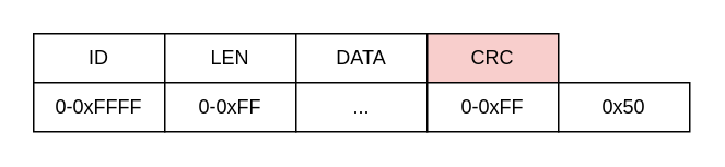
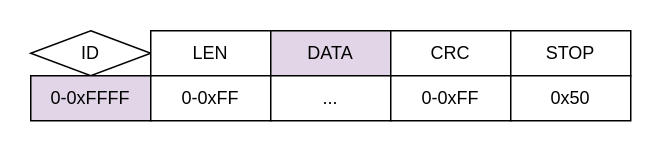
  <mxCell id="0" />
  <mxCell id="1" parent="0" />
- <mxCell id="2" value="ID" style="rounded=0;whiteSpace=wrap;html=1;" vertex="1" parent="1"><mxGeometry x="20" y="20" width="80" height="30" as="geometry" /></mxCell>
+ <mxCell id="2" value="ID" style="rhombus;whiteSpace=wrap;html=1;" vertex="1" parent="1"><mxGeometry x="20" y="20" width="80" height="30" as="geometry" /></mxCell>
  <mxCell id="3" value="LEN" style="rounded=0;whiteSpace=wrap;html=1;" vertex="1" parent="1"><mxGeometry x="100" y="20" width="80" height="30" as="geometry" /></mxCell>
- <mxCell id="4" value="DATA" style="rounded=0;whiteSpace=wrap;html=1;" vertex="1" parent="1"><mxGeometry x="180" y="20" width="80" height="30" as="geometry" /></mxCell>
- <mxCell id="5" value="CRC" style="rounded=0;whiteSpace=wrap;html=1;fillColor=#f8cecc;" vertex="1" parent="1"><mxGeometry x="260" y="20" width="80" height="30" as="geometry" /></mxCell>
- <mxCell id="7" value="0-0xFFFF" style="rounded=0;whiteSpace=wrap;html=1;" vertex="1" parent="1"><mxGeometry x="20" y="50" width="80" height="30" as="geometry" /></mxCell>
+ <mxCell id="4" value="DATA" style="rounded=0;whiteSpace=wrap;html=1;fillColor=#e1d5e7;" vertex="1" parent="1"><mxGeometry x="180" y="20" width="80" height="30" as="geometry" /></mxCell>
+ <mxCell id="5" value="CRC" style="rounded=0;whiteSpace=wrap;html=1;" vertex="1" parent="1"><mxGeometry x="260" y="20" width="80" height="30" as="geometry" /></mxCell>
+ <mxCell id="6" value="STOP" style="rounded=0;whiteSpace=wrap;html=1;" vertex="1" parent="1"><mxGeometry x="340" y="20" width="80" height="30" as="geometry" /></mxCell>
+ <mxCell id="7" value="0-0xFFFF" style="rounded=0;whiteSpace=wrap;html=1;fillColor=#e1d5e7;" vertex="1" parent="1"><mxGeometry x="20" y="50" width="80" height="30" as="geometry" /></mxCell>
  <mxCell id="8" value="0-0xFF" style="rounded=0;whiteSpace=wrap;html=1;" vertex="1" parent="1"><mxGeometry x="100" y="50" width="80" height="30" as="geometry" /></mxCell>
  <mxCell id="9" value="..." style="rounded=0;whiteSpace=wrap;html=1;" vertex="1" parent="1"><mxGeometry x="180" y="50" width="80" height="30" as="geometry" /></mxCell>
  <mxCell id="10" value="0-0xFF" style="rounded=0;whiteSpace=wrap;html=1;" vertex="1" parent="1"><mxGeometry x="260" y="50" width="80" height="30" as="geometry" /></mxCell>
  <mxCell id="11" value="0x50" style="rounded=0;whiteSpace=wrap;html=1;" vertex="1" parent="1"><mxGeometry x="340" y="50" width="80" height="30" as="geometry" /></mxCell>
